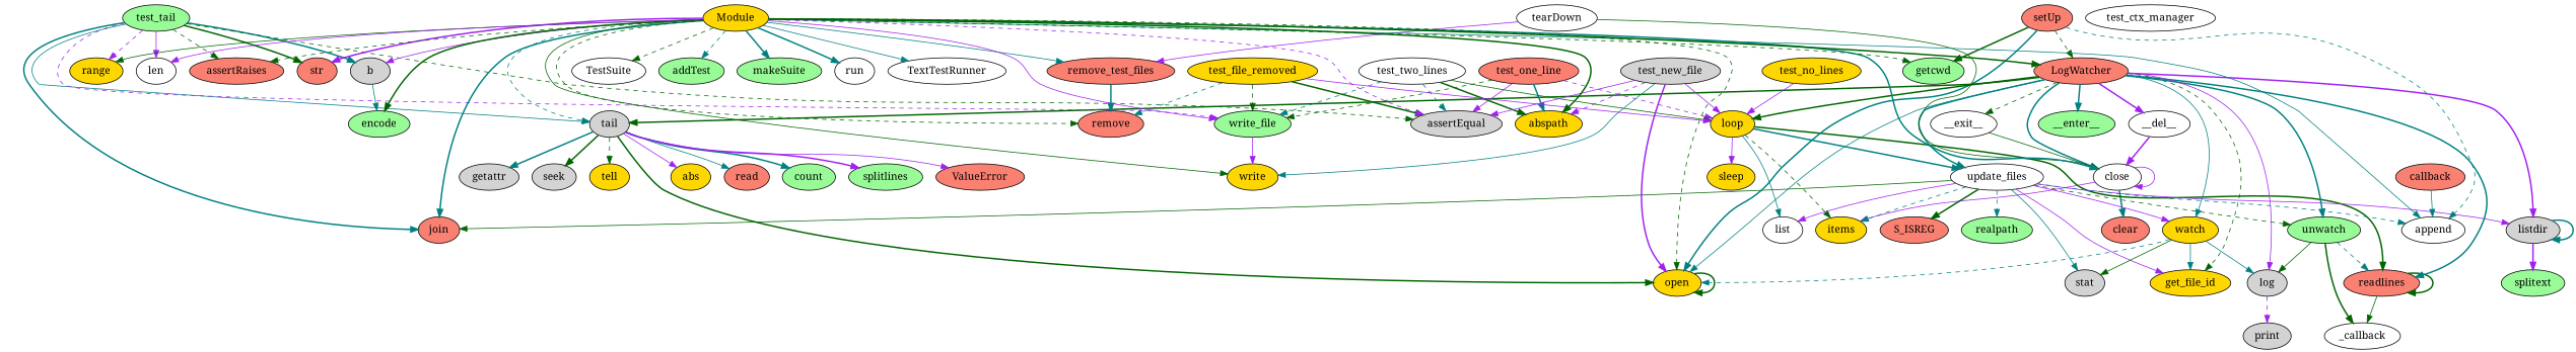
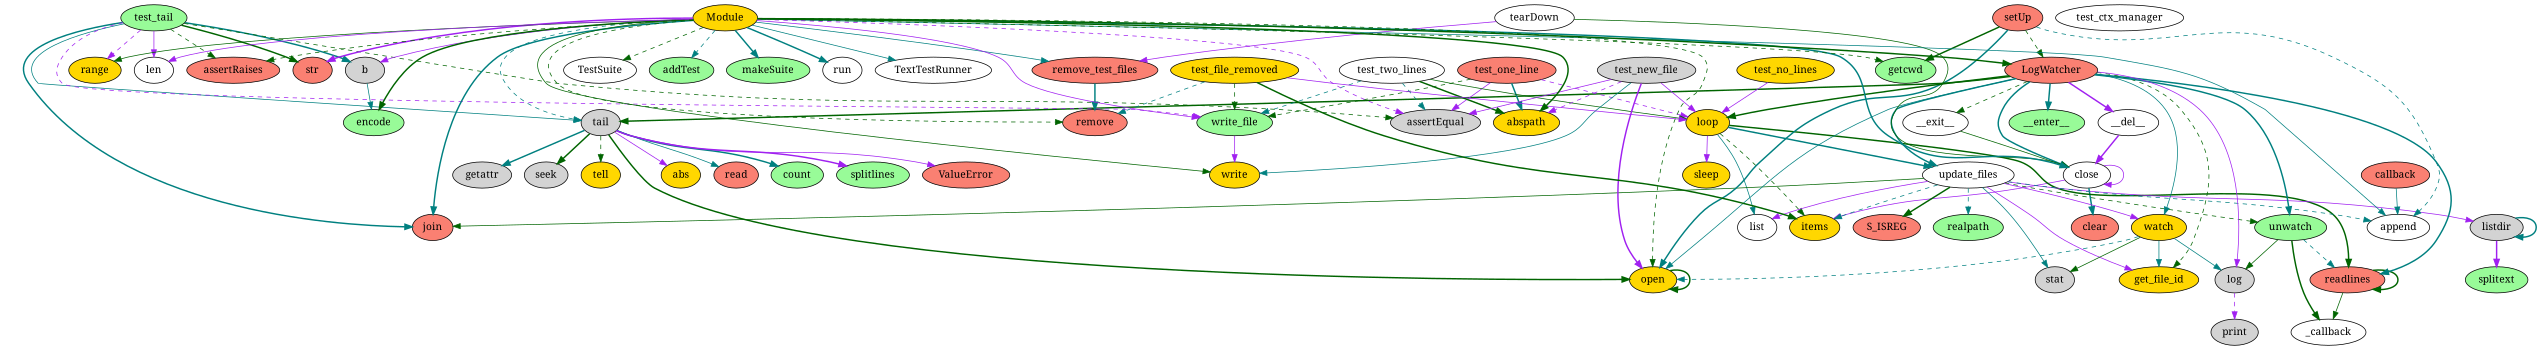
  digraph {
    fontname="Noto Serif"
    node [fillcolor=white fontname="Noto Serif" style=filled]
    edge [color=teal fontname="Noto Serif" style=solid]
    __exit__
    close
    items [fillcolor=gold]
    clear [fillcolor=salmon]
    __del__
    loop [fillcolor=gold]
    update_files
    list
    readlines [fillcolor=salmon]
    sleep [fillcolor=gold]
    listdir [fillcolor=lightgrey]
    realpath [fillcolor=palegreen]
    join [fillcolor=salmon]
    stat [fillcolor=lightgrey]
    S_ISREG [fillcolor=salmon]
    get_file_id [fillcolor=gold]
    append
    unwatch [fillcolor=palegreen]
    watch [fillcolor=gold]
    _callback
    splitext [fillcolor=palegreen]
    log [fillcolor=lightgrey]
    open [fillcolor=gold]
    print [fillcolor=lightgrey]
    tail [fillcolor=lightgrey]
    ValueError [fillcolor=salmon]
    getattr [fillcolor=lightgrey]
    seek [fillcolor=lightgrey]
    tell [fillcolor=gold]
    abs [fillcolor=gold]
    read [fillcolor=salmon]
    count [fillcolor=palegreen]
    splitlines [fillcolor=palegreen]
    b [fillcolor=lightgrey]
    encode [fillcolor=palegreen]
    callback [fillcolor=salmon]
    setUp [fillcolor=salmon]
    LogWatcher [fillcolor=salmon]
    getcwd [fillcolor=palegreen]
    __enter__ [fillcolor=palegreen]
    tearDown
    remove_test_files [fillcolor=salmon]
    remove [fillcolor=salmon]
    write_file [fillcolor=palegreen]
    write [fillcolor=gold]
    test_no_lines [fillcolor=gold]
    test_one_line [fillcolor=salmon]
    assertEqual [fillcolor=lightgrey]
    abspath [fillcolor=gold]
    test_two_lines
    test_new_file [fillcolor=lightgrey]
    test_file_removed [fillcolor=gold]
    test_tail [fillcolor=palegreen]
    str [fillcolor=salmon]
    range [fillcolor=gold]
    len
    assertRaises [fillcolor=salmon]
    test_ctx_manager
    Module [fillcolor=gold]
    TestSuite
    addTest [fillcolor=palegreen]
    makeSuite [fillcolor=palegreen]
    run
    TextTestRunner
    __exit__ -> close [color=darkgreen]
    close -> close [color=purple]
    close -> items [color=purple]
    close -> clear [style=bold]
    __del__ -> close [color=purple style=bold]
    loop -> items [color=darkgreen style=dashed]
    loop -> update_files [style=bold]
    loop -> list
    loop -> readlines [color=darkgreen style=bold]
    loop -> sleep [color=purple]
    update_files -> items [style=dashed]
    update_files -> list [color=purple]
    update_files -> listdir [color=purple]
    update_files -> realpath [style=dashed]
    update_files -> join [color=darkgreen]
    update_files -> stat
    update_files -> S_ISREG [color=darkgreen style=bold]
    update_files -> get_file_id [color=purple]
    update_files -> append [style=dashed]
    update_files -> unwatch [color=darkgreen style=dashed]
    update_files -> watch [color=purple]
    readlines -> readlines [color=darkgreen style=bold]
    readlines -> _callback [color=darkgreen]
    listdir -> listdir [style=bold]
    listdir -> splitext [color=purple style=bold]
    unwatch -> readlines [style=dashed]
    unwatch -> _callback [color=darkgreen style=bold]
    unwatch -> log [color=darkgreen]
    watch -> stat [color=darkgreen]
    watch -> get_file_id
    watch -> log
    watch -> open [style=dashed]
    log -> print [color=purple style=dashed]
    open -> open [color=darkgreen style=bold]
    tail -> open [color=darkgreen style=bold]
    tail -> ValueError [color=purple]
    tail -> getattr [style=bold]
    tail -> seek [color=darkgreen style=bold]
    tail -> tell [color=darkgreen style=dashed]
    tail -> abs [color=purple]
    tail -> read
    tail -> count [style=bold]
    tail -> splitlines [color=purple style=bold]
    b -> encode
    callback -> append
    setUp -> append [style=dashed]
    setUp -> open [style=bold]
    setUp -> LogWatcher [color=darkgreen style=dashed]
    setUp -> getcwd [color=darkgreen style=bold]
    LogWatcher -> __exit__ [color=darkgreen style=dashed]
    LogWatcher -> close [style=bold]
    LogWatcher -> __del__ [color=purple style=bold]
    LogWatcher -> loop [color=darkgreen style=bold]
    LogWatcher -> update_files [style=bold]
    LogWatcher -> readlines [style=bold]
-   LogWatcher -> listdir [color=purple style=bold]
    LogWatcher -> get_file_id [color=darkgreen style=dashed]
    LogWatcher -> unwatch [style=bold]
    LogWatcher -> watch
    LogWatcher -> log [color=purple]
    LogWatcher -> open
    LogWatcher -> tail [color=darkgreen style=bold]
    LogWatcher -> __enter__ [style=bold]
    tearDown -> close [color=darkgreen]
    tearDown -> remove_test_files [color=purple]
    remove_test_files -> remove [style=bold]
    write_file -> write [color=purple]
    test_no_lines -> loop [color=purple]
    test_one_line -> loop [color=purple style=dashed]
    test_one_line -> write_file [color=darkgreen style=dashed]
    test_one_line -> assertEqual [color=purple]
    test_one_line -> abspath [style=bold]
    test_two_lines -> loop [color=darkgreen]
    test_two_lines -> write_file [style=dashed]
    test_two_lines -> assertEqual [style=dashed]
    test_two_lines -> abspath [color=darkgreen style=bold]
    test_new_file -> loop [color=purple]
    test_new_file -> open [color=purple style=bold]
    test_new_file -> write
    test_new_file -> assertEqual [color=purple]
    test_new_file -> abspath [color=purple style=dashed]
    test_file_removed -> loop [color=purple]
    test_file_removed -> remove [style=dashed]
    test_file_removed -> write_file [color=darkgreen style=dashed]
-   test_file_removed -> assertEqual [color=darkgreen style=bold]
+   test_file_removed -> items [color=darkgreen style=bold]
    test_tail -> join [style=bold]
    test_tail -> tail
    test_tail -> b [style=bold]
    test_tail -> write_file [color=purple style=dashed]
    test_tail -> assertEqual [color=darkgreen style=dashed]
    test_tail -> str [color=darkgreen style=bold]
    test_tail -> range [color=purple style=dashed]
    test_tail -> len [color=purple]
    test_tail -> assertRaises [color=darkgreen style=dashed]
    Module -> close [style=bold]
    Module -> join [style=bold]
    Module -> append
    Module -> open [color=darkgreen style=dashed]
    Module -> tail [style=dashed]
    Module -> b [color=purple]
    Module -> encode [color=darkgreen style=bold]
    Module -> LogWatcher [color=darkgreen style=bold]
    Module -> getcwd [color=darkgreen style=dashed]
    Module -> remove_test_files
    Module -> remove [color=darkgreen style=dashed]
    Module -> write_file [color=purple]
    Module -> write [color=darkgreen]
    Module -> assertEqual [color=purple style=dashed]
    Module -> abspath [color=darkgreen style=bold]
    Module -> str [color=purple style=bold]
    Module -> range [color=darkgreen]
    Module -> len [color=purple]
    Module -> assertRaises [color=darkgreen style=dashed]
    Module -> TestSuite [color=darkgreen style=dashed]
    Module -> addTest [style=dashed]
    Module -> makeSuite [style=bold]
    Module -> run [style=bold]
    Module -> TextTestRunner
  }
